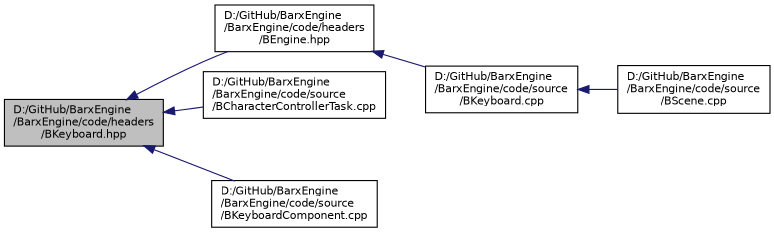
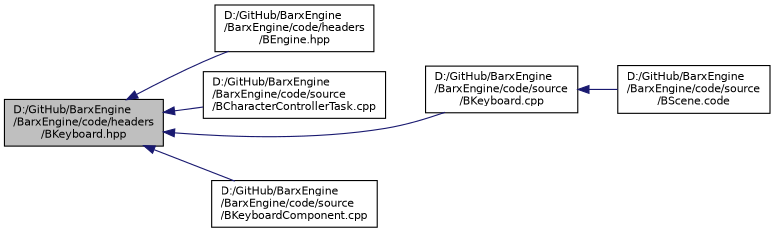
  digraph {
    rankdir=LR
    node [color=black fillcolor=white fontname=Helvetica fontsize=10 shape=record style=filled]
    edge [color=midnightblue dir=back fontname=Helvetica fontsize=10 labelfontname=Helvetica labelfontsize=10 style=solid]
    n1 [fillcolor=grey75 fontcolor=black height=0.2 label="D:/GitHub/BarxEngine\l/BarxEngine/code/headers\l/BKeyboard.hpp" width=0.4]
    n2 [height=0.2 label="D:/GitHub/BarxEngine\l/BarxEngine/code/headers\l/BEngine.hpp" width=0.4]
    n3 [height=0.2 label="D:/GitHub/BarxEngine\l/BarxEngine/code/source\l/BCharacterControllerTask.cpp" width=0.4]
    n4 [height=0.2 label="D:/GitHub/BarxEngine\l/BarxEngine/code/source\l/BKeyboard.cpp" width=0.4]
    n5 [height=0.2 label="D:/GitHub/BarxEngine\l/BarxEngine/code/source\l/BKeyboardComponent.cpp" width=0.4]
-   n6 [height=0.2 label="D:/GitHub/BarxEngine\l/BarxEngine/code/source\l/BScene.cpp" width=0.4]
+   n6 [height=0.2 label="D:/GitHub/BarxEngine\l/BarxEngine/code/source\l/BScene.code" width=0.4]
    n1 -> n2
    n1 -> n3
-   n2 -> n4
+   n1 -> n4
    n1 -> n5
    n4 -> n6
  }
